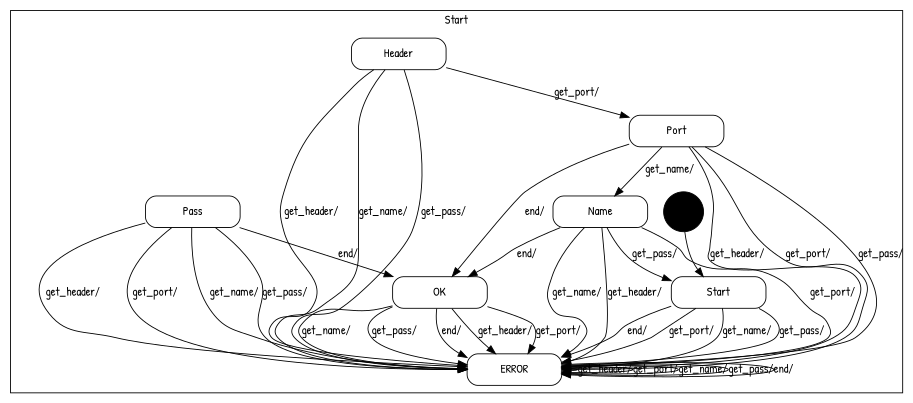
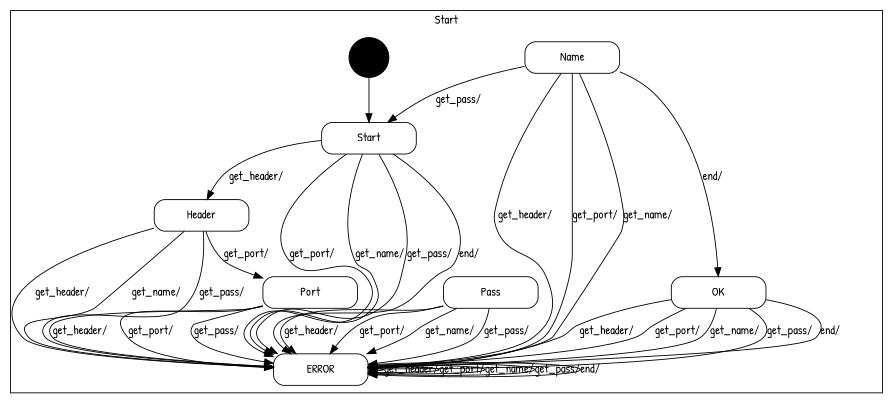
  digraph {
    fontname="Patrick Hand"
    node [fontname="Patrick Hand" shape=Mrecord]
    edge [fontname="Patrick Hand"]
    n1 [label="{Start}" width=1.5]
    n2 [label="{Header}" width=1.5]
    n3 [label="{ERROR}" width=1.5]
    n4 [label="{Port}" width=1.5]
    n5 [label="{OK}" width=1.5]
    n6 [label="{Name}" width=1.5]
    n7 [label="{Pass}" width=1.5]
    "%5" [fillcolor=black shape=circle style=filled width=0.25]
    subgraph cluster_1 {
      label=Start
      n1
      n2
      n3
      n4
      n5
      n6
      n7
      "%5"
    }
+   n1 -> n2 [label="get_header/\l"]
    n1 -> n3 [label="get_port/\l"]
    n1 -> n3 [label="get_name/\l"]
    n1 -> n3 [label="get_pass/\l"]
    n1 -> n3 [label="end/\l"]
    n2 -> n3 [label="get_header/\l"]
    n2 -> n3 [label="get_name/\l"]
    n2 -> n3 [label="get_pass/\l"]
    n2 -> n4 [label="get_port/\l"]
    n3 -> n3 [label="get_header/\l"]
    n3 -> n3 [label="get_port/\l"]
    n3 -> n3 [label="get_name/\l"]
    n3 -> n3 [label="get_pass/\l"]
    n3 -> n3 [label="end/\l"]
    n4 -> n3 [label="get_header/\l"]
    n4 -> n3 [label="get_port/\l"]
    n4 -> n3 [label="get_pass/\l"]
-   n4 -> n5 [label="end/\l"]
-   n4 -> n6 [label="get_name/\l"]
    n5 -> n3 [label="get_header/\l"]
    n5 -> n3 [label="get_port/\l"]
    n5 -> n3 [label="get_name/\l"]
    n5 -> n3 [label="get_pass/\l"]
    n5 -> n3 [label="end/\l"]
    n6 -> n1 [label="get_pass/\l"]
    n6 -> n3 [label="get_header/\l"]
    n6 -> n3 [label="get_port/\l"]
    n6 -> n3 [label="get_name/\l"]
    n6 -> n5 [label="end/\l"]
    n7 -> n3 [label="get_header/\l"]
    n7 -> n3 [label="get_port/\l"]
    n7 -> n3 [label="get_name/\l"]
    n7 -> n3 [label="get_pass/\l"]
-   n7 -> n5 [label="end/\l"]
    "%5" -> n1
  }
